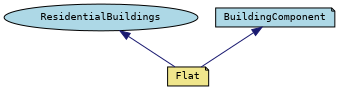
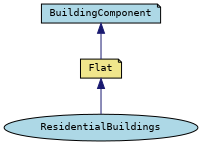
  digraph {
    fontname="DejaVu Sans Mono"
    node [color=black fillcolor=lightblue fontname="DejaVu Sans Mono" fontsize=10 shape=note style=filled]
    edge [color=midnightblue dir=back fontname="DejaVu Sans Mono" fontsize=10 labelfontname=Helvetica labelfontsize=10 style=solid]
    n1 [fillcolor=khaki fontcolor=black height=0.2 label=Flat width=0.4]
    n2 [height=0.2 label=ResidentialBuildings shape=ellipse width=0.4]
    n3 [height=0.2 label=BuildingComponent width=0.4]
-   n2 -> n1
+   n1 -> n2
    n3 -> n1
  }
